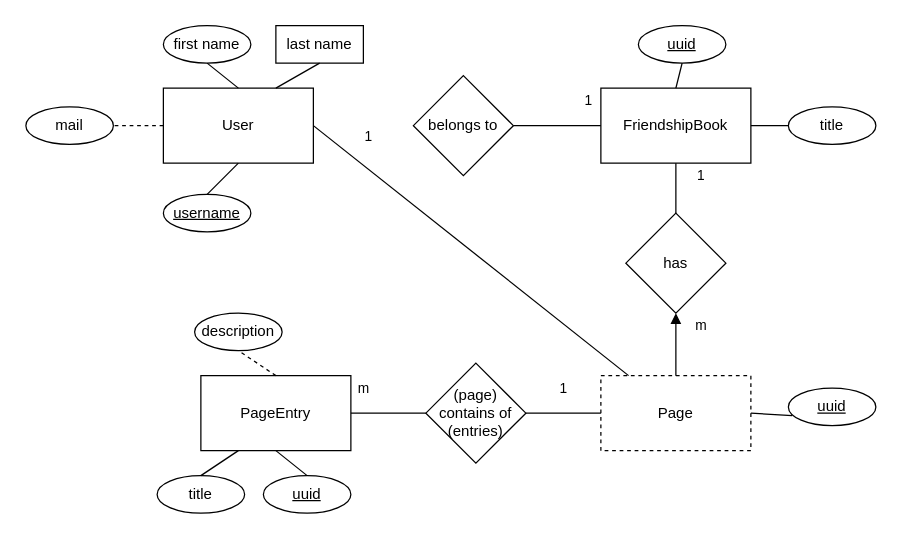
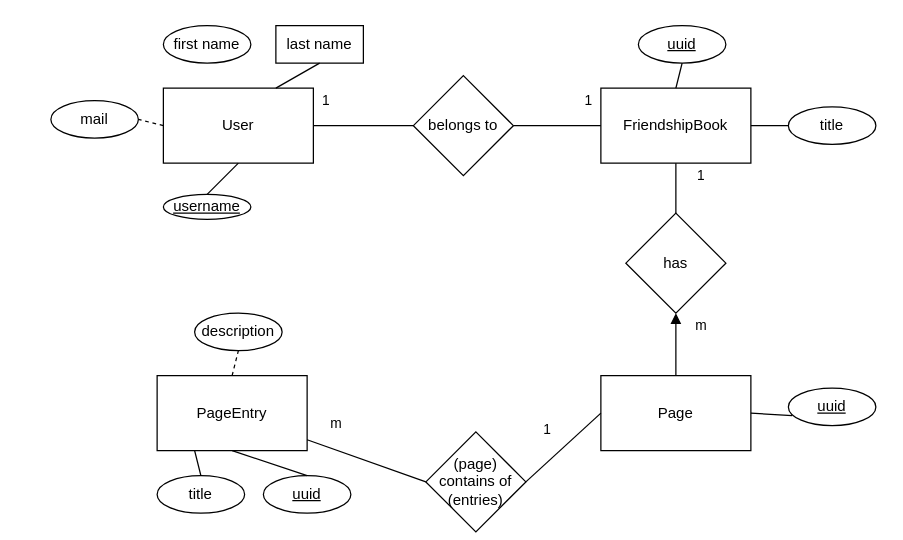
  <mxCell id="0" />
  <mxCell id="1" parent="0" />
  <mxCell id="2" value="User" style="rounded=0;whiteSpace=wrap;html=1;" vertex="1" parent="1"><mxGeometry x="130" y="70" width="120" height="60" as="geometry" /></mxCell>
  <mxCell id="3" value="FriendshipBook" style="rounded=0;whiteSpace=wrap;html=1;" vertex="1" parent="1"><mxGeometry x="480" y="70" width="120" height="60" as="geometry" /></mxCell>
- <mxCell id="4" value="Page" style="rounded=0;whiteSpace=wrap;html=1;dashed=1;" vertex="1" parent="1"><mxGeometry x="480" y="300" width="120" height="60" as="geometry" /></mxCell>
- <mxCell id="5" value="PageEntry" style="rounded=0;whiteSpace=wrap;html=1;" vertex="1" parent="1"><mxGeometry x="160" y="300" width="120" height="60" as="geometry" /></mxCell>
- <mxCell id="6" value="1" style="endArrow=none;html=1;exitX=1;exitY=0.5;exitDx=0;exitDy=0;" edge="1" parent="1" source="2" target="4"><mxGeometry x="-0.75" y="20" width="50" height="50" relative="1" as="geometry"><mxPoint x="270" y="100" as="sourcePoint" /><mxPoint x="320" y="50" as="targetPoint" /><mxPoint as="offset" /></mxGeometry></mxCell>
+ <mxCell id="4" value="Page" style="rounded=0;whiteSpace=wrap;html=1;" vertex="1" parent="1"><mxGeometry x="480" y="300" width="120" height="60" as="geometry" /></mxCell>
+ <mxCell id="5" value="PageEntry" style="rounded=0;whiteSpace=wrap;html=1;" vertex="1" parent="1"><mxGeometry x="125" y="300" width="120" height="60" as="geometry" /></mxCell>
+ <mxCell id="6" value="1" style="endArrow=none;html=1;exitX=1;exitY=0.5;exitDx=0;exitDy=0;entryX=0;entryY=0.5;entryDx=0;entryDy=0;" edge="1" parent="1" source="2" target="7"><mxGeometry x="-0.75" y="20" width="50" height="50" relative="1" as="geometry"><mxPoint x="270" y="100" as="sourcePoint" /><mxPoint x="320" y="50" as="targetPoint" /><mxPoint as="offset" /></mxGeometry></mxCell>
  <mxCell id="7" value="belongs to" style="rhombus;whiteSpace=wrap;html=1;" vertex="1" parent="1"><mxGeometry x="330" y="60" width="80" height="80" as="geometry" /></mxCell>
  <mxCell id="8" value="1" style="endArrow=none;html=1;exitX=0;exitY=0.5;exitDx=0;exitDy=0;entryX=1;entryY=0.5;entryDx=0;entryDy=0;" edge="1" parent="1" source="3" target="7"><mxGeometry x="-0.714" y="-20" width="50" height="50" relative="1" as="geometry"><mxPoint x="260" y="110" as="sourcePoint" /><mxPoint x="340" y="110" as="targetPoint" /><mxPoint as="offset" /></mxGeometry></mxCell>
  <mxCell id="9" value="has" style="rhombus;whiteSpace=wrap;html=1;" vertex="1" parent="1"><mxGeometry x="500" y="170" width="80" height="80" as="geometry" /></mxCell>
  <mxCell id="10" value="1" style="endArrow=none;html=1;entryX=0.5;entryY=1;entryDx=0;entryDy=0;exitX=0.5;exitY=0;exitDx=0;exitDy=0;" edge="1" parent="1" source="9" target="3"><mxGeometry x="0.5" y="-20" width="50" height="50" relative="1" as="geometry"><mxPoint x="130" y="420" as="sourcePoint" /><mxPoint x="180" y="370" as="targetPoint" /><mxPoint as="offset" /></mxGeometry></mxCell>
  <mxCell id="11" value="m" style="endArrow=block;html=1;entryX=0.5;entryY=1;entryDx=0;entryDy=0;exitX=0.5;exitY=0;exitDx=0;exitDy=0;" edge="1" parent="1" source="4" target="9"><mxGeometry x="0.6" y="-20" width="50" height="50" relative="1" as="geometry"><mxPoint x="130" y="430" as="sourcePoint" /><mxPoint x="180" y="380" as="targetPoint" /><mxPoint as="offset" /></mxGeometry></mxCell>
- <mxCell id="12" value="(page) contains of (entries)" style="rhombus;whiteSpace=wrap;html=1;" vertex="1" parent="1"><mxGeometry x="340" y="290" width="80" height="80" as="geometry" /></mxCell>
+ <mxCell id="12" value="(page) contains of (entries)" style="rhombus;whiteSpace=wrap;html=1;" vertex="1" parent="1"><mxGeometry x="340" y="345" width="80" height="80" as="geometry" /></mxCell>
  <mxCell id="13" value="m" style="endArrow=none;html=1;entryX=0;entryY=0.5;entryDx=0;entryDy=0;" edge="1" parent="1" source="5" target="12"><mxGeometry x="-0.667" y="20" width="50" height="50" relative="1" as="geometry"><mxPoint x="130" y="440" as="sourcePoint" /><mxPoint x="180" y="390" as="targetPoint" /><mxPoint as="offset" /></mxGeometry></mxCell>
  <mxCell id="14" value="1" style="endArrow=none;html=1;entryX=0;entryY=0.5;entryDx=0;entryDy=0;exitX=1;exitY=0.5;exitDx=0;exitDy=0;" edge="1" parent="1" source="12" target="4"><mxGeometry y="20" width="50" height="50" relative="1" as="geometry"><mxPoint x="130" y="440" as="sourcePoint" /><mxPoint x="180" y="390" as="targetPoint" /><mxPoint as="offset" /></mxGeometry></mxCell>
  <mxCell id="15" value="&lt;u&gt;uuid&lt;/u&gt;" style="ellipse;whiteSpace=wrap;html=1;" vertex="1" parent="1"><mxGeometry x="630" y="310" width="70" height="30" as="geometry" /></mxCell>
  <mxCell id="16" value="&lt;u&gt;uuid&lt;/u&gt;" style="ellipse;whiteSpace=wrap;html=1;" vertex="1" parent="1"><mxGeometry x="210" y="380" width="70" height="30" as="geometry" /></mxCell>
  <mxCell id="17" value="&lt;u&gt;uuid&lt;/u&gt;" style="ellipse;whiteSpace=wrap;html=1;" vertex="1" parent="1"><mxGeometry x="510" y="20" width="70" height="30" as="geometry" /></mxCell>
  <mxCell id="18" value="title" style="ellipse;whiteSpace=wrap;html=1;" vertex="1" parent="1"><mxGeometry x="125" y="380" width="70" height="30" as="geometry" /></mxCell>
  <mxCell id="19" value="description" style="ellipse;whiteSpace=wrap;html=1;" vertex="1" parent="1"><mxGeometry x="155" y="250" width="70" height="30" as="geometry" /></mxCell>
  <mxCell id="20" value="first name" style="ellipse;whiteSpace=wrap;html=1;" vertex="1" parent="1"><mxGeometry x="130" y="20" width="70" height="30" as="geometry" /></mxCell>
  <mxCell id="21" value="last name" style="whiteSpace=wrap;html=1;rounded=0;" vertex="1" parent="1"><mxGeometry x="220" y="20" width="70" height="30" as="geometry" /></mxCell>
- <mxCell id="22" value="&lt;u&gt;username&lt;/u&gt;" style="ellipse;whiteSpace=wrap;html=1;" vertex="1" parent="1"><mxGeometry x="130" y="155" width="70" height="30" as="geometry" /></mxCell>
- <mxCell id="23" value="mail" style="ellipse;whiteSpace=wrap;html=1;" vertex="1" parent="1"><mxGeometry x="20" y="85" width="70" height="30" as="geometry" /></mxCell>
+ <mxCell id="22" value="&lt;u&gt;username&lt;/u&gt;" style="ellipse;whiteSpace=wrap;html=1;" vertex="1" parent="1"><mxGeometry x="130" y="155" width="70" height="20" as="geometry" /></mxCell>
+ <mxCell id="23" value="mail" style="ellipse;whiteSpace=wrap;html=1;" vertex="1" parent="1"><mxGeometry x="40" y="80" width="70" height="30" as="geometry" /></mxCell>
  <mxCell id="24" value="title" style="ellipse;whiteSpace=wrap;html=1;" vertex="1" parent="1"><mxGeometry x="630" y="85" width="70" height="30" as="geometry" /></mxCell>
  <mxCell id="25" value="" style="endArrow=none;html=1;entryX=0.25;entryY=1;entryDx=0;entryDy=0;exitX=0.5;exitY=0;exitDx=0;exitDy=0;" edge="1" parent="1" source="18" target="5"><mxGeometry width="50" height="50" relative="1" as="geometry"><mxPoint x="50" y="480" as="sourcePoint" /><mxPoint x="100" y="430" as="targetPoint" /></mxGeometry></mxCell>
  <mxCell id="26" value="" style="endArrow=none;html=1;entryX=0.5;entryY=1;entryDx=0;entryDy=0;exitX=0.5;exitY=0;exitDx=0;exitDy=0;" edge="1" parent="1" source="16" target="5"><mxGeometry width="50" height="50" relative="1" as="geometry"><mxPoint x="170" y="390" as="sourcePoint" /><mxPoint x="200" y="370" as="targetPoint" /></mxGeometry></mxCell>
  <mxCell id="27" value="" style="endArrow=none;html=1;entryX=0.5;entryY=1;entryDx=0;entryDy=0;exitX=0.5;exitY=0;exitDx=0;exitDy=0;dashed=1;" edge="1" parent="1" source="5" target="19"><mxGeometry width="50" height="50" relative="1" as="geometry"><mxPoint x="50" y="480" as="sourcePoint" /><mxPoint x="100" y="430" as="targetPoint" /></mxGeometry></mxCell>
  <mxCell id="28" value="" style="endArrow=none;html=1;entryX=1;entryY=0.5;entryDx=0;entryDy=0;exitX=0;exitY=0.5;exitDx=0;exitDy=0;dashed=1;" edge="1" parent="1" source="2" target="23"><mxGeometry width="50" height="50" relative="1" as="geometry"><mxPoint x="50" y="480" as="sourcePoint" /><mxPoint x="100" y="430" as="targetPoint" /></mxGeometry></mxCell>
  <mxCell id="29" value="" style="endArrow=none;html=1;entryX=0.5;entryY=1;entryDx=0;entryDy=0;exitX=0.5;exitY=0;exitDx=0;exitDy=0;" edge="1" parent="1" source="22" target="2"><mxGeometry width="50" height="50" relative="1" as="geometry"><mxPoint x="20" y="480" as="sourcePoint" /><mxPoint x="70" y="430" as="targetPoint" /></mxGeometry></mxCell>
- <mxCell id="30" value="" style="endArrow=none;html=1;entryX=0.5;entryY=1;entryDx=0;entryDy=0;exitX=0.5;exitY=0;exitDx=0;exitDy=0;" edge="1" parent="1" source="2" target="20"><mxGeometry width="50" height="50" relative="1" as="geometry"><mxPoint x="20" y="480" as="sourcePoint" /><mxPoint x="70" y="430" as="targetPoint" /></mxGeometry></mxCell>
  <mxCell id="31" value="" style="endArrow=none;html=1;entryX=0.5;entryY=1;entryDx=0;entryDy=0;exitX=0.75;exitY=0;exitDx=0;exitDy=0;" edge="1" parent="1" source="2" target="21"><mxGeometry width="50" height="50" relative="1" as="geometry"><mxPoint x="20" y="480" as="sourcePoint" /><mxPoint x="70" y="430" as="targetPoint" /></mxGeometry></mxCell>
  <mxCell id="32" value="" style="endArrow=none;html=1;entryX=0.5;entryY=1;entryDx=0;entryDy=0;exitX=0.5;exitY=0;exitDx=0;exitDy=0;" edge="1" parent="1" source="3" target="17"><mxGeometry width="50" height="50" relative="1" as="geometry"><mxPoint x="20" y="480" as="sourcePoint" /><mxPoint x="70" y="430" as="targetPoint" /></mxGeometry></mxCell>
  <mxCell id="33" value="" style="endArrow=none;html=1;entryX=0;entryY=0.5;entryDx=0;entryDy=0;exitX=1;exitY=0.5;exitDx=0;exitDy=0;" edge="1" parent="1" source="3" target="24"><mxGeometry width="50" height="50" relative="1" as="geometry"><mxPoint x="20" y="480" as="sourcePoint" /><mxPoint x="70" y="430" as="targetPoint" /></mxGeometry></mxCell>
  <mxCell id="34" value="" style="endArrow=none;html=1;entryX=0.043;entryY=0.733;entryDx=0;entryDy=0;entryPerimeter=0;exitX=1;exitY=0.5;exitDx=0;exitDy=0;" edge="1" parent="1" source="4" target="15"><mxGeometry width="50" height="50" relative="1" as="geometry"><mxPoint x="20" y="480" as="sourcePoint" /><mxPoint x="70" y="430" as="targetPoint" /></mxGeometry></mxCell>
